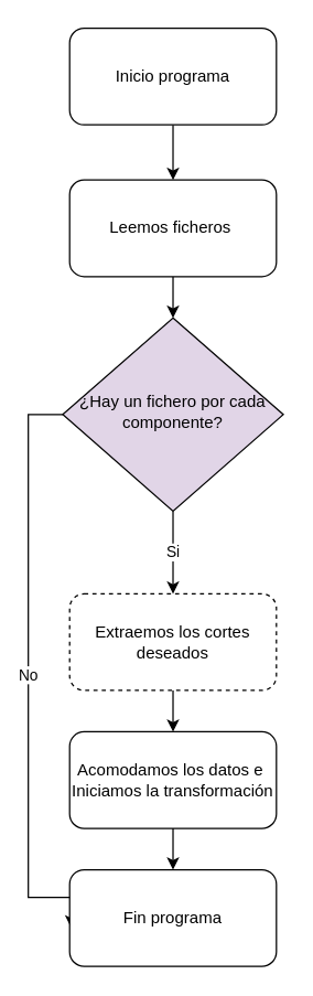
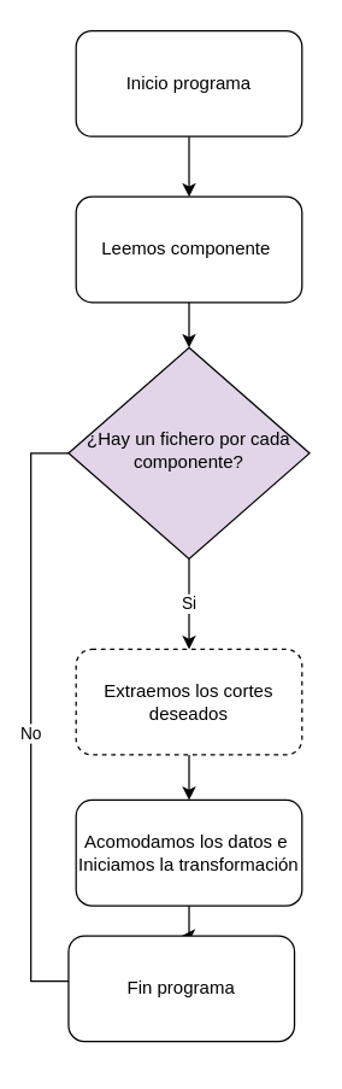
  <mxCell id="0" />
  <mxCell id="1" parent="0" />
  <mxCell id="2" style="edgeStyle=orthogonalEdgeStyle;rounded=0;orthogonalLoop=1;jettySize=auto;html=1;exitX=0.5;exitY=1;exitDx=0;exitDy=0;entryX=0.5;entryY=0;entryDx=0;entryDy=0;" edge="1" parent="1" source="10" target="12"><mxGeometry relative="1" as="geometry"><mxPoint x="120" y="100" as="sourcePoint" /><mxPoint x="120" y="140" as="targetPoint" /></mxGeometry></mxCell>
  <mxCell id="3" style="edgeStyle=orthogonalEdgeStyle;rounded=0;orthogonalLoop=1;jettySize=auto;html=1;entryX=0.5;entryY=0;entryDx=0;entryDy=0;" edge="1" parent="1" source="4" target="9"><mxGeometry relative="1" as="geometry"><mxPoint x="125" y="540" as="targetPoint" /></mxGeometry></mxCell>
  <mxCell id="4" value="Extraemos los cortes deseados" style="rounded=1;whiteSpace=wrap;html=1;fontSize=12;glass=0;strokeWidth=1;shadow=0;dashed=1;" parent="1" vertex="1"><mxGeometry x="50" y="430" width="150" height="70" as="geometry" /></mxCell>
  <mxCell id="5" value="No" style="edgeStyle=orthogonalEdgeStyle;rounded=0;orthogonalLoop=1;jettySize=auto;html=1;entryX=0.007;entryY=0.6;entryDx=0;entryDy=0;exitX=0;exitY=0.5;exitDx=0;exitDy=0;entryPerimeter=0;" edge="1" parent="1" source="7" target="13"><mxGeometry x="0.0" relative="1" as="geometry"><mxPoint x="-20" y="330" as="sourcePoint" /><mxPoint x="5" y="810" as="targetPoint" /><Array as="points"><mxPoint x="20" y="300" /><mxPoint x="20" y="650" /><mxPoint x="51" y="650" /></Array><mxPoint as="offset" /></mxGeometry></mxCell>
  <mxCell id="6" value="Si" style="edgeStyle=orthogonalEdgeStyle;rounded=0;orthogonalLoop=1;jettySize=auto;html=1;entryX=0.5;entryY=0;entryDx=0;entryDy=0;" edge="1" parent="1" source="7" target="4"><mxGeometry relative="1" as="geometry" /></mxCell>
  <mxCell id="7" value="¿Hay un fichero por cada componente?" style="rhombus;whiteSpace=wrap;html=1;shadow=0;fontFamily=Helvetica;fontSize=12;align=center;strokeWidth=1;spacing=6;spacingTop=-4;fillColor=#e1d5e7;" vertex="1" parent="1"><mxGeometry x="45" y="230" width="160" height="140" as="geometry" /></mxCell>
  <mxCell id="8" style="edgeStyle=orthogonalEdgeStyle;rounded=0;orthogonalLoop=1;jettySize=auto;html=1;entryX=0.5;entryY=0;entryDx=0;entryDy=0;" edge="1" parent="1" source="9" target="13"><mxGeometry relative="1" as="geometry"><mxPoint x="125" y="780" as="targetPoint" /></mxGeometry></mxCell>
  <mxCell id="9" value="Acomodamos los datos e&amp;nbsp;&lt;div&gt;Iniciamos la transformación&lt;/div&gt;" style="rounded=1;whiteSpace=wrap;html=1;fontSize=12;glass=0;strokeWidth=1;shadow=0;" vertex="1" parent="1"><mxGeometry x="50" y="530" width="150" height="70" as="geometry" /></mxCell>
  <mxCell id="10" value="Inicio programa" style="rounded=1;whiteSpace=wrap;html=1;fontSize=12;glass=0;strokeWidth=1;shadow=0;" vertex="1" parent="1"><mxGeometry x="50" y="20" width="150" height="70" as="geometry" /></mxCell>
  <mxCell id="11" style="edgeStyle=orthogonalEdgeStyle;rounded=0;orthogonalLoop=1;jettySize=auto;html=1;entryX=0.5;entryY=0;entryDx=0;entryDy=0;" edge="1" parent="1" source="12" target="7"><mxGeometry relative="1" as="geometry" /></mxCell>
- <mxCell id="12" value="Leemos ficheros&amp;nbsp;" style="rounded=1;whiteSpace=wrap;html=1;fontSize=12;glass=0;strokeWidth=1;shadow=0;" vertex="1" parent="1"><mxGeometry x="50" y="130" width="150" height="70" as="geometry" /></mxCell>
- <mxCell id="13" value="Fin programa" style="rounded=1;whiteSpace=wrap;html=1;fontSize=12;glass=0;strokeWidth=1;shadow=0;" vertex="1" parent="1"><mxGeometry x="50" y="630" width="150" height="70" as="geometry" /></mxCell>
+ <mxCell id="12" value="Leemos componente&amp;nbsp;" style="rounded=1;whiteSpace=wrap;html=1;fontSize=12;glass=0;strokeWidth=1;shadow=0;" vertex="1" parent="1"><mxGeometry x="50" y="130" width="150" height="70" as="geometry" /></mxCell>
+ <mxCell id="13" value="Fin programa" style="rounded=1;whiteSpace=wrap;html=1;fontSize=12;glass=0;strokeWidth=1;shadow=0;" vertex="1" parent="1"><mxGeometry x="45" y="620" width="150" height="70" as="geometry" /></mxCell>
